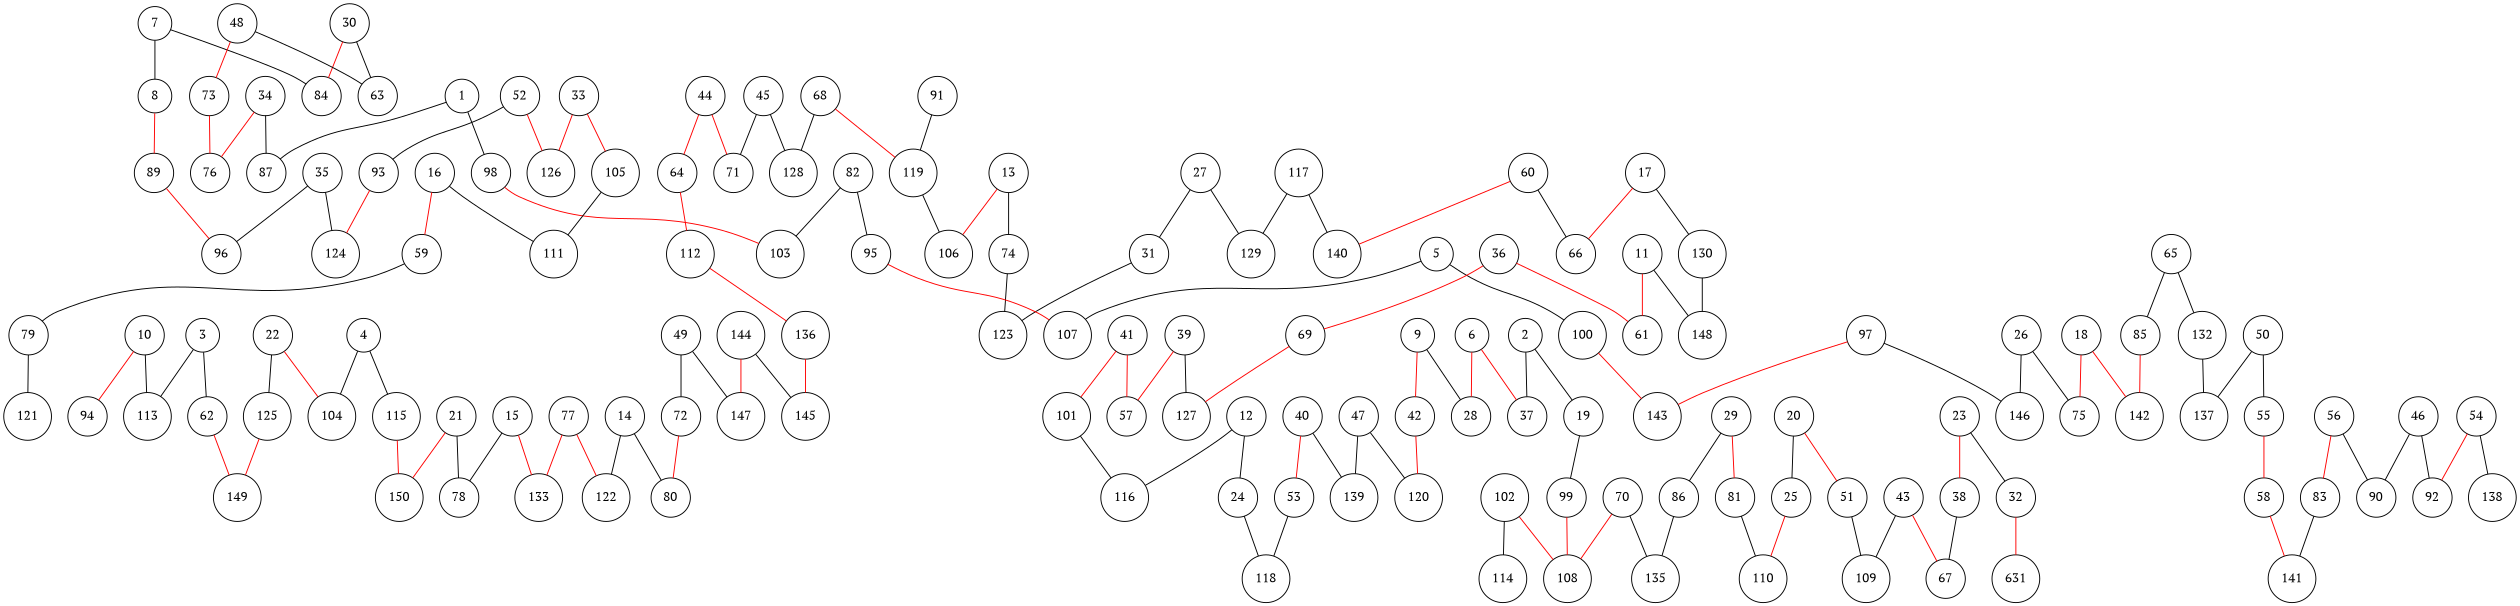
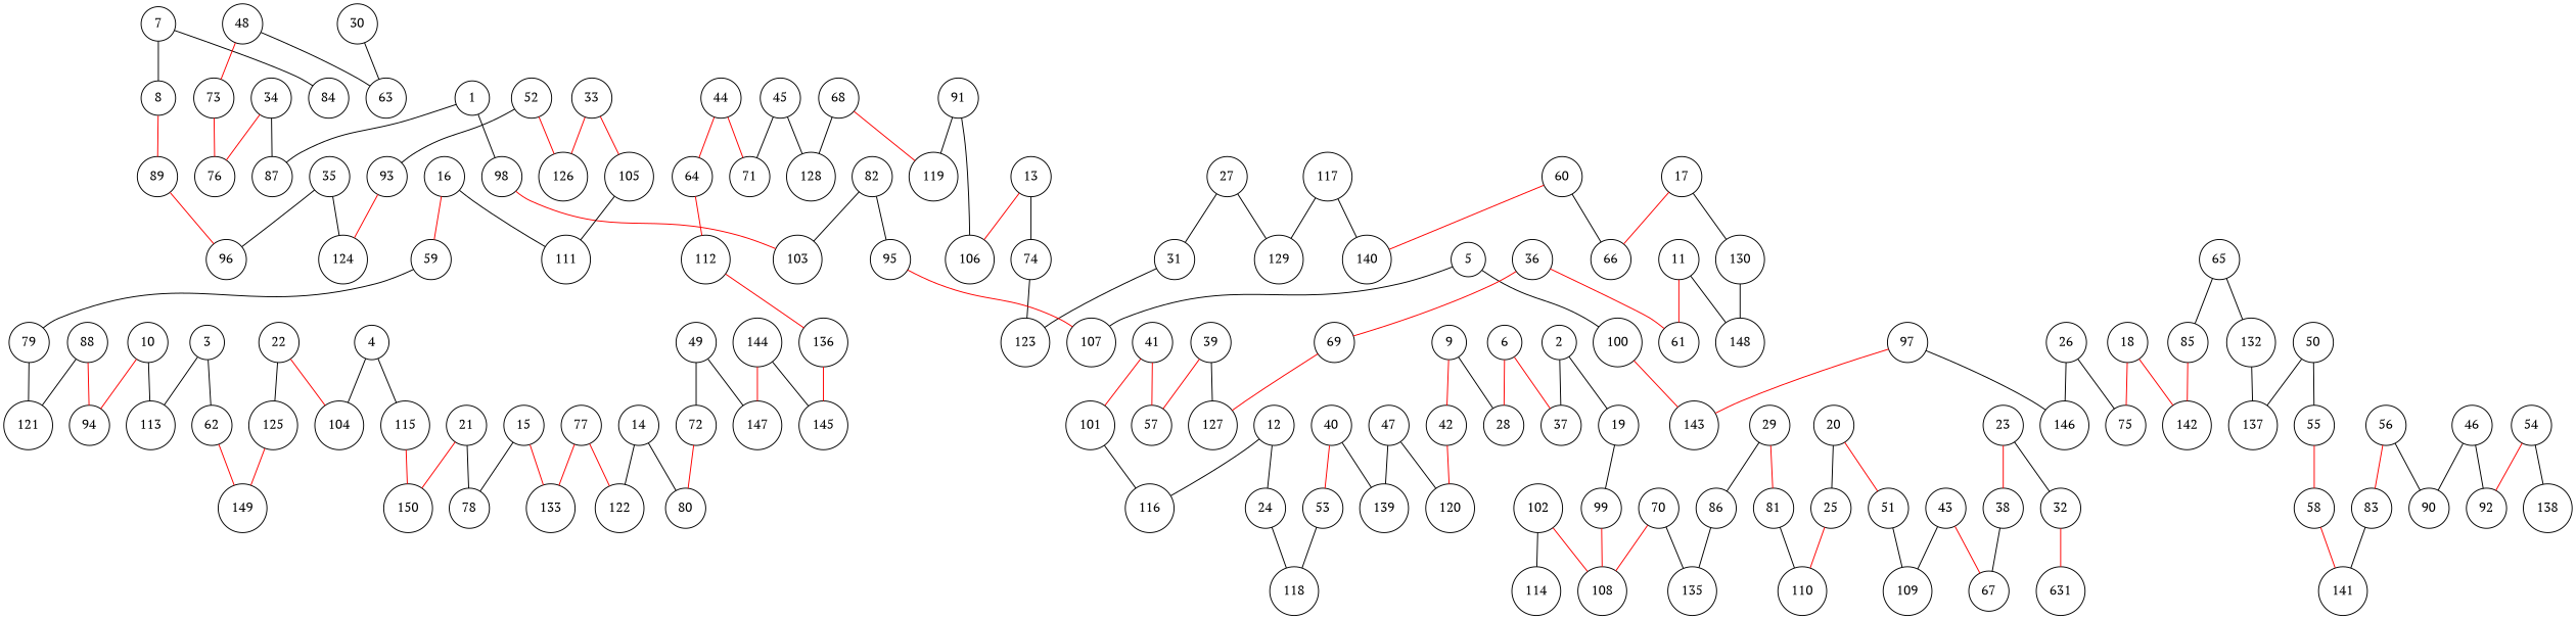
  graph {
    fontname="PT Serif"
    node [fillcolor=white fontname="PT Serif" shape=circle]
    edge [color=black fontname="PT Serif"]
    1
    87
    98
    103
    2
    19
    37
    99
    3
    62
    113
    149
    4
    104
    115
    150
    5
    100
    107
    143
    6
    28
    7
    8
    84
    89
    96
    9
    42
    120
    10
    94
    11
    61
    148
    12
    24
    116
    118
    13
    74
    106
    123
    14
    80
    122
    15
    78
    133
    16
    59
    111
    79
    17
    66
    130
    18
    75
    142
    108
    20
    25
    51
    110
    109
    21
    22
    125
    23
    32
    38
    n72 [label=631]
    67
    26
    146
    27
    31
    129
    29
    81
    86
    135
    30
    63
    33
    105
    126
    34
    76
    35
    124
    36
    69
    127
    39
    57
    40
    53
    139
    41
    101
    43
    44
    64
    71
    112
    45
    128
    46
    90
    92
    47
    48
    73
    49
    72
    147
    50
    55
    137
    58
    52
    93
    54
    138
    141
    56
    83
    121
    60
    140
    136
    65
    85
    132
    68
    119
    70
    77
    82
    95
+   88
    91
    97
    102
    114
    145
    117
    144
    1 -- 87
    1 -- 98
    98 -- 103 [color=red]
    2 -- 19
    2 -- 37
    19 -- 99
    99 -- 108 [color=red]
    3 -- 62
    3 -- 113
    62 -- 149 [color=red]
    4 -- 104
    4 -- 115
    115 -- 150 [color=red]
    5 -- 100
    5 -- 107
    100 -- 143 [color=red]
    6 -- 37 [color=red]
    6 -- 28 [color=red]
    7 -- 8
    7 -- 84
    8 -- 89 [color=red]
    89 -- 96 [color=red]
    9 -- 28
    9 -- 42 [color=red]
    42 -- 120 [color=red]
    10 -- 113
    10 -- 94 [color=red]
    11 -- 61 [color=red]
    11 -- 148
    12 -- 24
    12 -- 116
    24 -- 118
    13 -- 74
    13 -- 106 [color=red]
    74 -- 123
    14 -- 80
    14 -- 122
    15 -- 78
    15 -- 133 [color=red]
    16 -- 59 [color=red]
    16 -- 111
    59 -- 79
    79 -- 121
    17 -- 66 [color=red]
    17 -- 130
    130 -- 148
    18 -- 75 [color=red]
    18 -- 142 [color=red]
    20 -- 25
    20 -- 51 [color=red]
    25 -- 110 [color=red]
    51 -- 109
    21 -- 150 [color=red]
    21 -- 78
    22 -- 104 [color=red]
    22 -- 125
    125 -- 149 [color=red]
    23 -- 32
    23 -- 38 [color=red]
    32 -- n72 [color=red]
    38 -- 67
    26 -- 75
    26 -- 146
    27 -- 31
    27 -- 129
    31 -- 123
    29 -- 81 [color=red]
    29 -- 86
    81 -- 110
    86 -- 135
-   30 -- 84 [color=red]
    30 -- 63
    33 -- 105 [color=red]
    33 -- 126 [color=red]
    105 -- 111
    34 -- 87
    34 -- 76 [color=red]
    35 -- 96
    35 -- 124
    36 -- 61 [color=red]
    36 -- 69 [color=red]
    69 -- 127 [color=red]
    39 -- 127
    39 -- 57 [color=red]
    40 -- 53 [color=red]
    40 -- 139
    53 -- 118
    41 -- 57 [color=red]
    41 -- 101 [color=red]
    101 -- 116
    43 -- 109
    43 -- 67 [color=red]
    44 -- 64 [color=red]
    44 -- 71 [color=red]
    64 -- 112 [color=red]
    112 -- 136 [color=red]
    45 -- 71
    45 -- 128
    46 -- 90
    46 -- 92
    47 -- 120
    47 -- 139
    48 -- 63
    48 -- 73 [color=red]
    73 -- 76 [color=red]
    49 -- 72
    49 -- 147
    72 -- 80 [color=red]
    50 -- 55
    50 -- 137
    55 -- 58 [color=red]
    58 -- 141 [color=red]
    52 -- 126 [color=red]
    52 -- 93
    93 -- 124 [color=red]
    54 -- 92 [color=red]
    54 -- 138
    56 -- 90
    56 -- 83 [color=red]
    83 -- 141
    60 -- 66
    60 -- 140 [color=red]
    136 -- 145 [color=red]
    65 -- 85
    65 -- 132
    85 -- 142 [color=red]
    132 -- 137
    68 -- 128
    68 -- 119 [color=red]
    70 -- 108 [color=red]
    70 -- 135
    77 -- 122 [color=red]
    77 -- 133 [color=red]
    82 -- 103
    82 -- 95
    95 -- 107 [color=red]
-   119 -- 106
+   88 -- 94 [color=red]
+   88 -- 121
+   91 -- 106
    91 -- 119
    97 -- 143 [color=red]
    97 -- 146
    102 -- 108 [color=red]
    102 -- 114
    117 -- 129
    117 -- 140
    144 -- 147 [color=red]
    144 -- 145
  }
